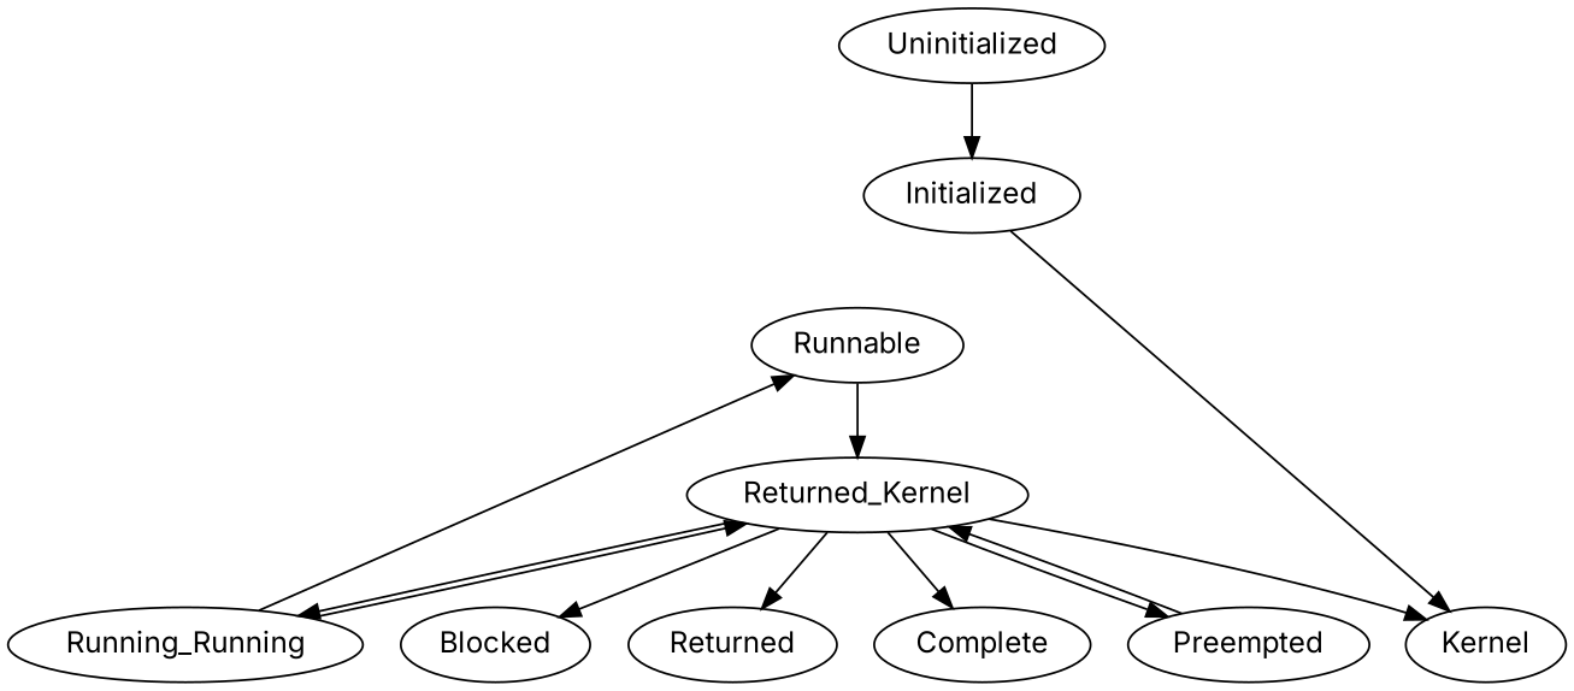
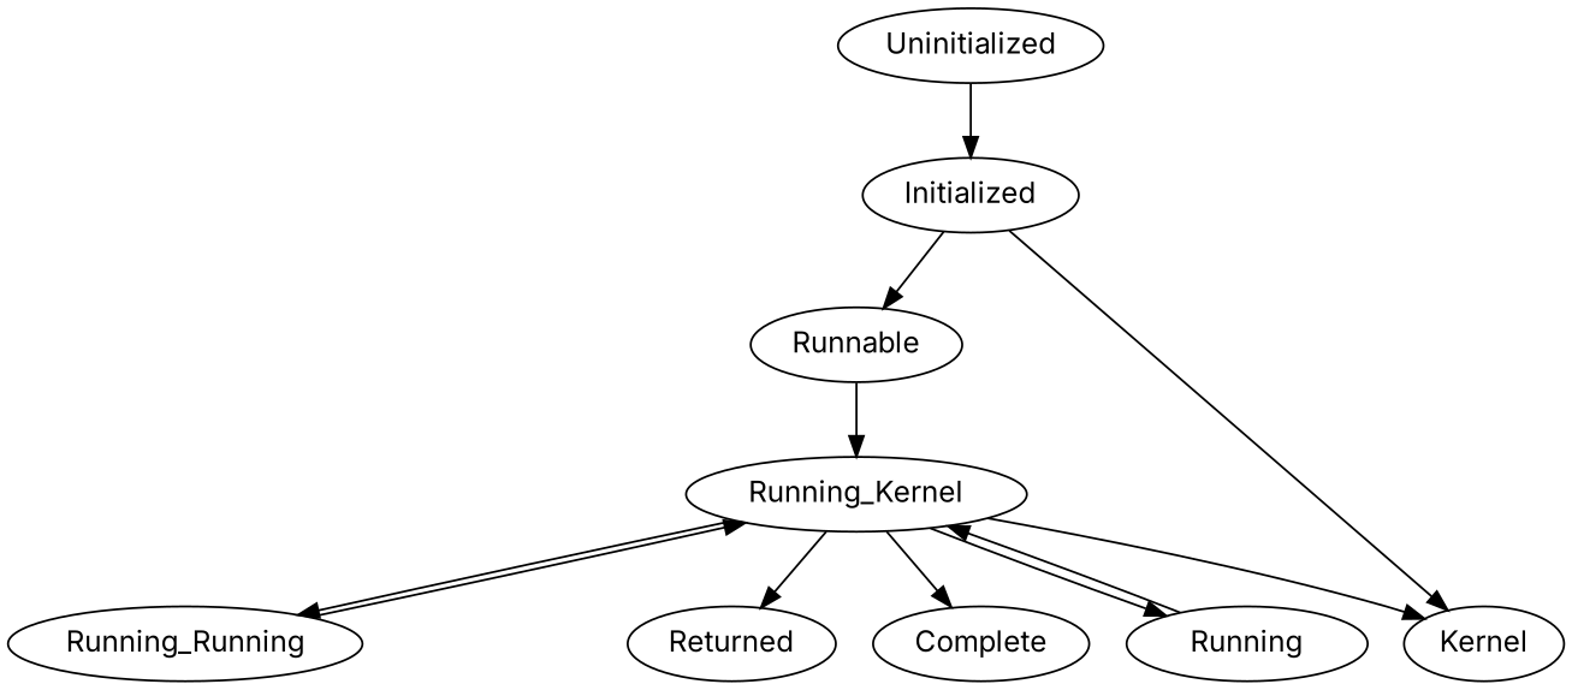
  digraph {
    fontname=Inter
    node [fontname=Inter]
    edge [fontname=Inter]
    Uninitialized
    Initialized
    Runnable
    n4 [label=Kernel]
-   Running_Kernel [label=Returned_Kernel]
+   Running_Kernel
    n6 [label=Running_Running]
-   Preempted
-   Blocked
+   Preempted [label=Running]
    Returned
    Complete
    Uninitialized -> Initialized
-   n6 -> Runnable
+   Initialized -> Runnable
    Initialized -> n4
    Runnable -> Running_Kernel
    Running_Kernel -> n4
    Running_Kernel -> n6
    Running_Kernel -> Preempted
-   Running_Kernel -> Blocked
    Running_Kernel -> Returned
    Running_Kernel -> Complete
    n6 -> Running_Kernel
    Preempted -> Running_Kernel
  }
